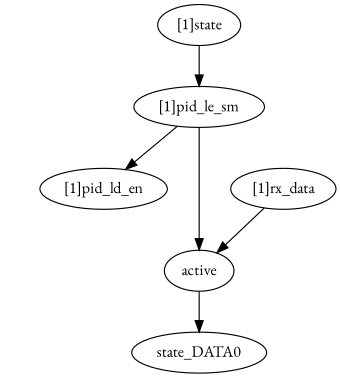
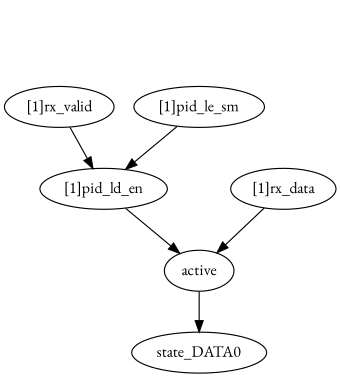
  strict digraph {
    fontname="EB Garamond"
    node [complexity=7 fontname="EB Garamond"]
    edge [fontname="EB Garamond"]
-   "[1]state" [complexity=8 importance=0.0807342314317 rank=0.010091778929]
    "[1]pid_le_sm" [importance=0.0509291023865 rank=0.00727558605521]
    "[1]pid_ld_en" [complexity=3 importance=0.0412190072115 rank=0.0137396690705]
    n4 [complexity=2 importance=0.0270950597442 label=active rank=0.0135475298721]
    n5 [complexity=0 importance=0.00937433469056 label=state_DATA0 rank=0.0]
+   "[1]rx_valid" [importance=0.050101111468 rank=0.00715730163828]
    "[1]rx_data" [complexity=4 importance=0.0359771640007 rank=0.00899429100016]
-   "[1]state" -> "[1]pid_le_sm"
    "[1]pid_le_sm" -> "[1]pid_ld_en"
-   "[1]pid_le_sm" -> n4
+   "[1]pid_ld_en" -> n4
    n4 -> n5
+   "[1]rx_valid" -> "[1]pid_ld_en"
    "[1]rx_data" -> n4
  }
